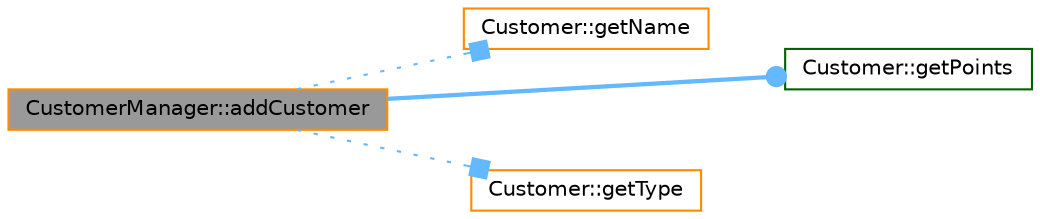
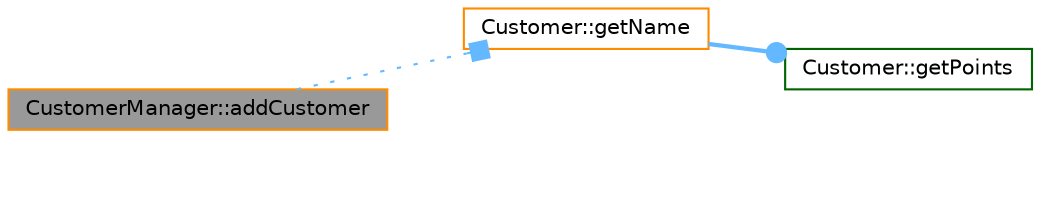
  digraph {
    rankdir=LR
    node [color=darkorange fillcolor=white fontname=Helvetica fontsize=10 shape=box style=filled]
    edge [arrowhead=box color=steelblue1 fontname=Helvetica fontsize=10 labelfontname=Helvetica labelfontsize=10 style=dotted]
    n1 [fillcolor=grey60 fontcolor=black height=0.2 label="CustomerManager::addCustomer" width=0.4]
    n2 [height=0.2 label="Customer::getName" width=0.4]
    n3 [color=darkgreen height=0.2 label="Customer::getPoints" width=0.4]
-   n4 [height=0.2 label="Customer::getType" width=0.4]
    n1 -> n2
-   n1 -> n3 [arrowhead=dot style=bold]
-   n1 -> n4
+   n2 -> n3 [arrowhead=dot style=bold]
  }
